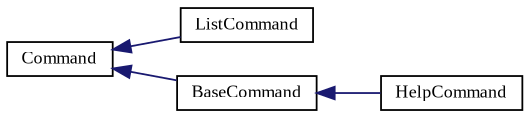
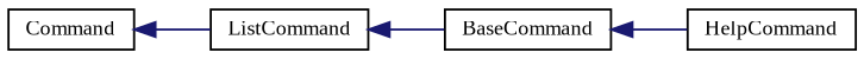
  digraph {
    fontname="Liberation Serif"
    rankdir=LR
    node [color=black fillcolor=white fontname="Liberation Serif" fontsize=10 shape=record style=filled]
    edge [color=midnightblue dir=back fontname="Liberation Serif" fontsize=10 labelfontname=Helvetica labelfontsize=10 style=solid]
    n1 [height=0.2 label=Command width=0.4]
    n2 [height=0.2 label=ListCommand width=0.4]
    n3 [height=0.2 label=BaseCommand width=0.4]
    n4 [height=0.2 label=HelpCommand width=0.4]
    n1 -> n2
-   n1 -> n3
+   n2 -> n3
    n3 -> n4
  }
